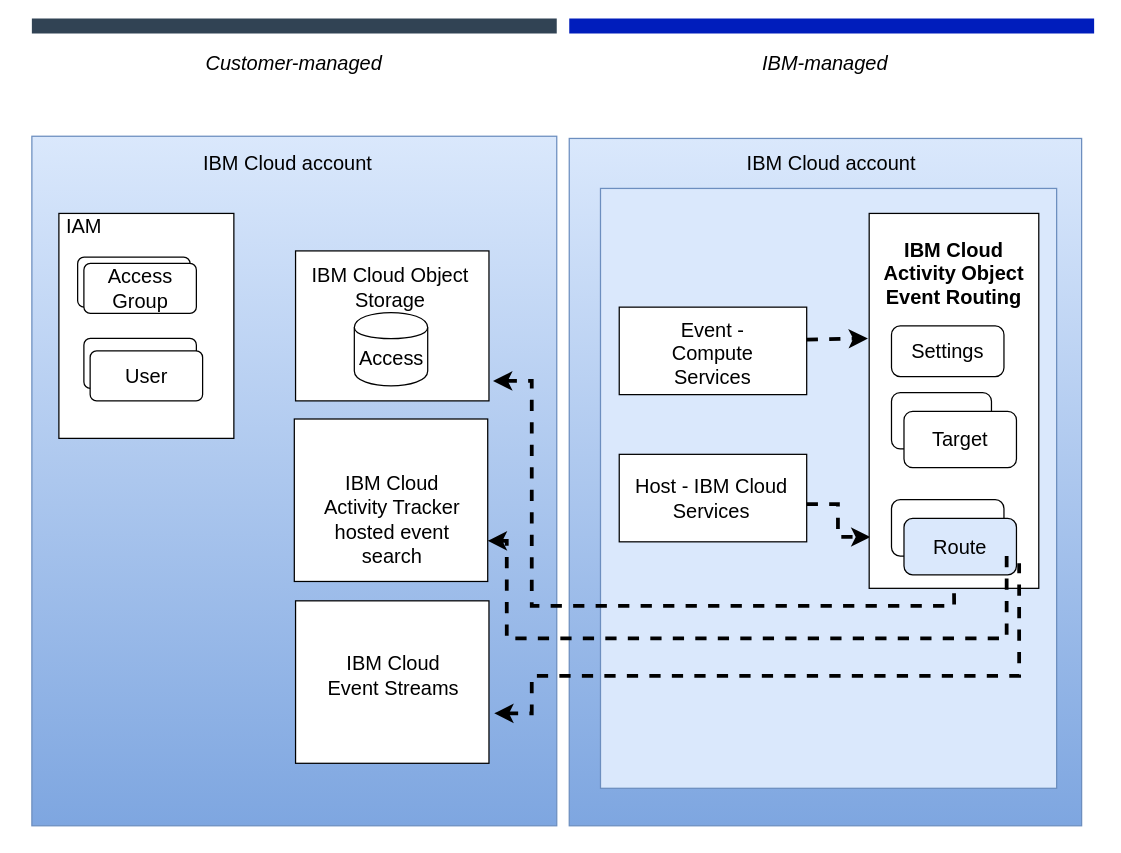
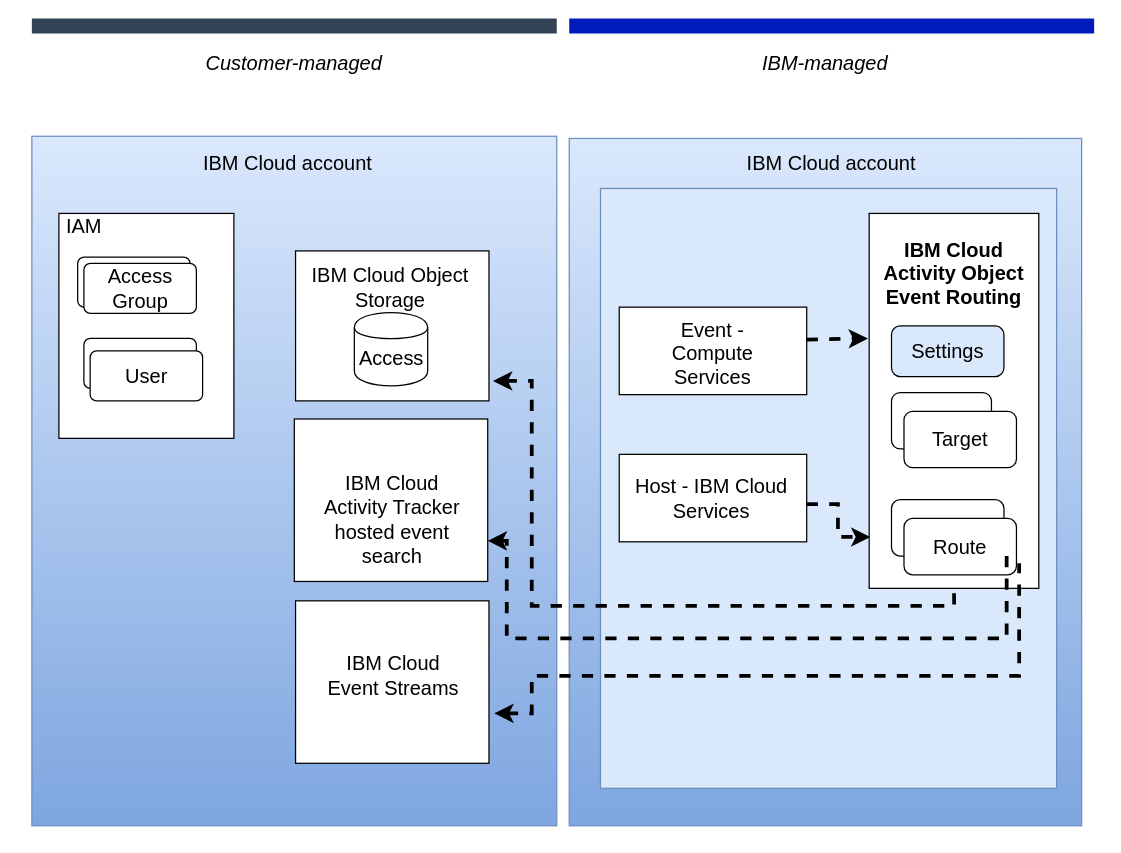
  <mxCell id="0" />
  <mxCell id="1" parent="0" />
  <mxCell id="2" value="" style="whiteSpace=wrap;html=1;fontSize=16;fillColor=#dae8fc;strokeColor=#6c8ebf;gradientColor=#7ea6e0;" parent="1" vertex="1"><mxGeometry x="455" y="110" width="410" height="550" as="geometry" /></mxCell>
  <mxCell id="3" value="" style="whiteSpace=wrap;html=1;fontSize=16;fillColor=#dae8fc;strokeColor=#6c8ebf;" parent="1" vertex="1"><mxGeometry x="480" y="150" width="365" height="480" as="geometry" /></mxCell>
  <mxCell id="4" value="" style="endArrow=none;html=1;strokeColor=#314354;strokeWidth=12;fillColor=#647687;" parent="1" edge="1"><mxGeometry width="50" height="50" relative="1" as="geometry"><mxPoint x="25" y="20" as="sourcePoint" /><mxPoint x="445" y="20" as="targetPoint" /></mxGeometry></mxCell>
  <mxCell id="5" value="" style="endArrow=none;html=1;strokeColor=#001DBC;strokeWidth=12;fillColor=#0050ef;" parent="1" edge="1"><mxGeometry width="50" height="50" relative="1" as="geometry"><mxPoint x="455" y="20" as="sourcePoint" /><mxPoint x="875" y="20" as="targetPoint" /></mxGeometry></mxCell>
  <mxCell id="6" value="" style="whiteSpace=wrap;html=1;fillColor=#dae8fc;strokeColor=#6c8ebf;gradientColor=#7ea6e0;" parent="1" vertex="1"><mxGeometry x="25" y="108.25" width="420" height="551.75" as="geometry" /></mxCell>
  <mxCell id="7" value="&lt;font style=&quot;font-size: 16px&quot;&gt;IBM Cloud account&lt;/font&gt; " style="text;html=1;strokeColor=none;fillColor=none;align=center;verticalAlign=middle;whiteSpace=wrap;rounded=0;" parent="1" vertex="1"><mxGeometry x="20" y="120" width="420" height="20" as="geometry" /></mxCell>
  <mxCell id="8" value="" style="rounded=0;whiteSpace=wrap;html=1;" parent="1" vertex="1"><mxGeometry x="46.63" y="170" width="140" height="180" as="geometry" /></mxCell>
  <mxCell id="9" value="&lt;font style=&quot;font-size: 16px&quot;&gt;IAM&lt;/font&gt;" style="text;html=1;strokeColor=none;fillColor=none;align=center;verticalAlign=middle;whiteSpace=wrap;rounded=0;" parent="1" vertex="1"><mxGeometry x="46.63" y="170" width="40" height="20" as="geometry" /></mxCell>
  <mxCell id="10" value="Access Group" style="rounded=1;whiteSpace=wrap;html=1;arcSize=13;" parent="1" vertex="1"><mxGeometry x="61.63" y="205" width="90" height="40" as="geometry" /></mxCell>
  <mxCell id="11" value="&lt;font style=&quot;font-size: 16px&quot;&gt;Access Group&lt;/font&gt;" style="rounded=1;whiteSpace=wrap;html=1;arcSize=13;" parent="1" vertex="1"><mxGeometry x="66.63" y="210" width="90" height="40" as="geometry" /></mxCell>
  <mxCell id="12" value="User" style="rounded=1;whiteSpace=wrap;html=1;arcSize=13;" parent="1" vertex="1"><mxGeometry x="66.63" y="270" width="90" height="40" as="geometry" /></mxCell>
  <mxCell id="13" value="&lt;font style=&quot;font-size: 16px&quot;&gt;User&lt;/font&gt;" style="rounded=1;whiteSpace=wrap;html=1;arcSize=13;" parent="1" vertex="1"><mxGeometry x="71.63" y="280" width="90" height="40" as="geometry" /></mxCell>
  <mxCell id="14" value="Customer-managed" style="text;html=1;strokeColor=none;fillColor=none;align=center;verticalAlign=middle;whiteSpace=wrap;rounded=0;fontSize=16;fontStyle=2" parent="1" vertex="1"><mxGeometry x="25" y="40" width="420" height="20" as="geometry" /></mxCell>
  <mxCell id="15" value="IBM-managed" style="text;html=1;strokeColor=none;fillColor=none;align=center;verticalAlign=middle;whiteSpace=wrap;rounded=0;fontSize=16;fontStyle=2" parent="1" vertex="1"><mxGeometry x="455" y="40" width="410" height="20" as="geometry" /></mxCell>
  <mxCell id="16" value="&lt;font style=&quot;font-size: 16px&quot;&gt;IBM Cloud account&lt;/font&gt; " style="text;html=1;strokeColor=none;fillColor=none;align=center;verticalAlign=middle;whiteSpace=wrap;rounded=0;" parent="1" vertex="1"><mxGeometry x="455" y="120" width="420" height="20" as="geometry" /></mxCell>
  <mxCell id="17" value="" style="endArrow=classic;html=1;dashed=1;strokeColor=#000000;strokeWidth=15;fontSize=16;opacity=0;" parent="1" edge="1"><mxGeometry width="50" height="50" relative="1" as="geometry"><mxPoint x="415" y="480" as="sourcePoint" /><mxPoint x="465" y="430" as="targetPoint" /></mxGeometry></mxCell>
  <mxCell id="18" value="" style="endArrow=none;dashed=1;html=1;strokeColor=#000000;strokeWidth=15;fontSize=16;opacity=0;" parent="1" edge="1"><mxGeometry width="50" height="50" relative="1" as="geometry"><mxPoint x="415" y="470" as="sourcePoint" /><mxPoint x="465" y="420" as="targetPoint" /></mxGeometry></mxCell>
  <mxCell id="19" value="" style="rounded=0;whiteSpace=wrap;html=1;" parent="1" vertex="1"><mxGeometry x="236" y="200" width="154.76" height="120" as="geometry" /></mxCell>
  <mxCell id="20" value="IBM Cloud Object Storage" style="text;html=1;strokeColor=none;fillColor=none;align=center;verticalAlign=middle;whiteSpace=wrap;rounded=0;fontSize=16;" parent="1" vertex="1"><mxGeometry x="247.38" y="218.5" width="130" height="20" as="geometry" /></mxCell>
  <mxCell id="21" value="" style="shape=cylinder;whiteSpace=wrap;html=1;boundedLbl=1;backgroundOutline=1;fontSize=16;" parent="1" vertex="1"><mxGeometry x="283.02" y="249.28" width="58.72" height="58.72" as="geometry" /></mxCell>
  <mxCell id="22" value="Access" style="text;html=1;strokeColor=none;fillColor=none;align=center;verticalAlign=middle;whiteSpace=wrap;rounded=0;fontSize=16;" parent="1" vertex="1"><mxGeometry x="269.63" y="275.5" width="85.5" height="20" as="geometry" /></mxCell>
  <mxCell id="23" value="" style="edgeStyle=orthogonalEdgeStyle;rounded=0;orthogonalLoop=1;jettySize=auto;html=1;endArrow=classic;endFill=1;strokeWidth=3;entryX=0.007;entryY=0.863;entryDx=0;entryDy=0;dashed=1;entryPerimeter=0;exitX=1;exitY=0.569;exitDx=0;exitDy=0;exitPerimeter=0;" parent="1" source="38" target="26" edge="1"><mxGeometry relative="1" as="geometry"><mxPoint x="385" y="403" as="sourcePoint" /><mxPoint x="485" y="252.5" as="targetPoint" /><Array as="points" /></mxGeometry></mxCell>
  <mxCell id="24" value="" style="endArrow=none;dashed=1;html=1;strokeWidth=3;exitX=1.021;exitY=0.867;exitDx=0;exitDy=0;entryX=0.5;entryY=1;entryDx=0;entryDy=0;endFill=0;startArrow=classic;startFill=1;rounded=0;exitPerimeter=0;" parent="1" source="19" target="26" edge="1"><mxGeometry width="50" height="50" relative="1" as="geometry"><mxPoint x="435" y="390" as="sourcePoint" /><mxPoint x="485" y="340" as="targetPoint" /><Array as="points"><mxPoint x="425" y="304" /><mxPoint x="425" y="484" /><mxPoint x="763" y="484" /></Array></mxGeometry></mxCell>
  <mxCell id="25" value="" style="group;rounded=0;" parent="1" vertex="1" connectable="0"><mxGeometry x="695" y="170" width="135.71" height="300" as="geometry" /></mxCell>
  <mxCell id="26" value="&lt;br&gt;&lt;br&gt;&lt;br&gt;&lt;br&gt;&lt;br&gt;&lt;br&gt;" style="rounded=0;whiteSpace=wrap;html=1;absoluteArcSize=1;arcSize=14;strokeWidth=1;fontSize=16;" parent="25" vertex="1"><mxGeometry width="135.71" height="300" as="geometry" /></mxCell>
  <mxCell id="27" value="" style="group" parent="25" vertex="1" connectable="0"><mxGeometry x="17.85" y="143.308" width="100.0" height="60.15" as="geometry" /></mxCell>
  <mxCell id="28" value="Target" style="rounded=1;whiteSpace=wrap;html=1;absoluteArcSize=1;arcSize=14;strokeWidth=1;fontSize=16;" parent="27" vertex="1"><mxGeometry width="80" height="45.114" as="geometry" /></mxCell>
  <mxCell id="29" value="Target" style="rounded=1;whiteSpace=wrap;html=1;absoluteArcSize=1;arcSize=14;strokeWidth=1;fontSize=16;" parent="27" vertex="1"><mxGeometry x="10.0" y="15.038" width="90.0" height="45.113" as="geometry" /></mxCell>
  <mxCell id="30" value="Target" style="rounded=1;whiteSpace=wrap;html=1;absoluteArcSize=1;arcSize=14;strokeWidth=1;fontSize=16;" parent="25" vertex="1"><mxGeometry x="17.85" y="229.023" width="90.0" height="45.113" as="geometry" /></mxCell>
- <mxCell id="31" value="Route" style="rounded=1;whiteSpace=wrap;html=1;absoluteArcSize=1;arcSize=14;strokeWidth=1;fontSize=16;fillColor=#dae8fc;" parent="25" vertex="1"><mxGeometry x="27.85" y="244.06" width="90.0" height="45.113" as="geometry" /></mxCell>
+ <mxCell id="31" value="Route" style="rounded=1;whiteSpace=wrap;html=1;absoluteArcSize=1;arcSize=14;strokeWidth=1;fontSize=16;" parent="25" vertex="1"><mxGeometry x="27.85" y="244.06" width="90.0" height="45.113" as="geometry" /></mxCell>
  <mxCell id="32" value="&lt;b&gt;IBM Cloud Activity Object Event Routing&lt;/b&gt;" style="text;html=1;strokeColor=none;fillColor=none;align=center;verticalAlign=middle;whiteSpace=wrap;rounded=0;fontSize=16;" parent="25" vertex="1"><mxGeometry x="2.85" y="36.072" width="130" height="24.048" as="geometry" /></mxCell>
- <mxCell id="33" value="Settings" style="rounded=1;whiteSpace=wrap;html=1;absoluteArcSize=1;arcSize=14;strokeWidth=1;fontSize=16;" parent="25" vertex="1"><mxGeometry x="17.85" y="90.001" width="90.0" height="40.526" as="geometry" /></mxCell>
+ <mxCell id="33" value="Settings" style="rounded=1;whiteSpace=wrap;html=1;absoluteArcSize=1;arcSize=14;strokeWidth=1;fontSize=16;fillColor=#dae8fc;" parent="25" vertex="1"><mxGeometry x="17.85" y="90.001" width="90.0" height="40.526" as="geometry" /></mxCell>
  <mxCell id="34" value="" style="group" parent="1" vertex="1" connectable="0"><mxGeometry x="495" y="245" width="150" height="70" as="geometry" /></mxCell>
  <mxCell id="35" value="" style="rounded=0;whiteSpace=wrap;html=1;fontSize=16;" parent="34" vertex="1"><mxGeometry width="150" height="70" as="geometry" /></mxCell>
  <mxCell id="36" value="Event - Compute&lt;br&gt;Services" style="text;html=1;strokeColor=none;fillColor=none;align=center;verticalAlign=middle;whiteSpace=wrap;rounded=0;fontSize=16;" parent="34" vertex="1"><mxGeometry x="15" y="8.28" width="120" height="57.44" as="geometry" /></mxCell>
  <mxCell id="37" value="" style="group" parent="1" vertex="1" connectable="0"><mxGeometry x="495" y="362.78" width="150" height="70" as="geometry" /></mxCell>
  <mxCell id="38" value="" style="rounded=0;whiteSpace=wrap;html=1;fontSize=16;" parent="37" vertex="1"><mxGeometry width="150" height="70" as="geometry" /></mxCell>
  <mxCell id="39" value="Host - IBM Cloud&lt;br&gt;Services" style="text;html=1;strokeColor=none;fillColor=none;align=center;verticalAlign=middle;whiteSpace=wrap;rounded=0;fontSize=16;" parent="37" vertex="1"><mxGeometry x="9.26" y="6.28" width="130" height="57.44" as="geometry" /></mxCell>
  <mxCell id="40" value="" style="edgeStyle=orthogonalEdgeStyle;rounded=0;orthogonalLoop=1;jettySize=auto;html=1;endArrow=classic;endFill=1;strokeWidth=3;dashed=1;" parent="1" edge="1"><mxGeometry relative="1" as="geometry"><mxPoint x="645" y="271" as="sourcePoint" /><mxPoint x="694" y="270" as="targetPoint" /><Array as="points"><mxPoint x="645" y="271" /></Array></mxGeometry></mxCell>
  <mxCell id="41" value="" style="rounded=0;whiteSpace=wrap;html=1;" parent="1" vertex="1"><mxGeometry x="235" y="334.5" width="154.76" height="130" as="geometry" /></mxCell>
  <mxCell id="42" value="IBM Cloud Activity Tracker hosted event search" style="text;html=1;strokeColor=none;fillColor=none;align=center;verticalAlign=middle;whiteSpace=wrap;rounded=0;fontSize=16;" parent="1" vertex="1"><mxGeometry x="252.69" y="394.5" width="120.62" height="40" as="geometry" /></mxCell>
  <mxCell id="43" value="" style="endArrow=none;dashed=1;html=1;strokeWidth=3;endFill=0;startArrow=classic;startFill=1;rounded=0;exitX=1;exitY=0.75;exitDx=0;exitDy=0;" parent="1" edge="1" source="41"><mxGeometry width="50" height="50" relative="1" as="geometry"><mxPoint x="405" y="460" as="sourcePoint" /><mxPoint x="805" y="440" as="targetPoint" /><Array as="points"><mxPoint x="405" y="432" /><mxPoint x="405" y="510" /><mxPoint x="805" y="510" /></Array></mxGeometry></mxCell>
  <mxCell id="44" value="" style="rounded=0;whiteSpace=wrap;html=1;" vertex="1" parent="1"><mxGeometry x="236" y="480" width="154.76" height="130" as="geometry" /></mxCell>
  <mxCell id="45" value="IBM Cloud Event Streams" style="text;html=1;strokeColor=none;fillColor=none;align=center;verticalAlign=middle;whiteSpace=wrap;rounded=0;fontSize=16;" vertex="1" parent="1"><mxGeometry x="253.69" y="520" width="120.62" height="40" as="geometry" /></mxCell>
  <mxCell id="46" value="" style="endArrow=none;dashed=1;html=1;strokeWidth=3;endFill=0;startArrow=classic;startFill=1;rounded=0;" edge="1" parent="1"><mxGeometry width="50" height="50" relative="1" as="geometry"><mxPoint x="395" y="570" as="sourcePoint" /><mxPoint x="815" y="450" as="targetPoint" /><Array as="points"><mxPoint x="425" y="570" /><mxPoint x="425" y="540" /><mxPoint x="815" y="540" /></Array></mxGeometry></mxCell>
